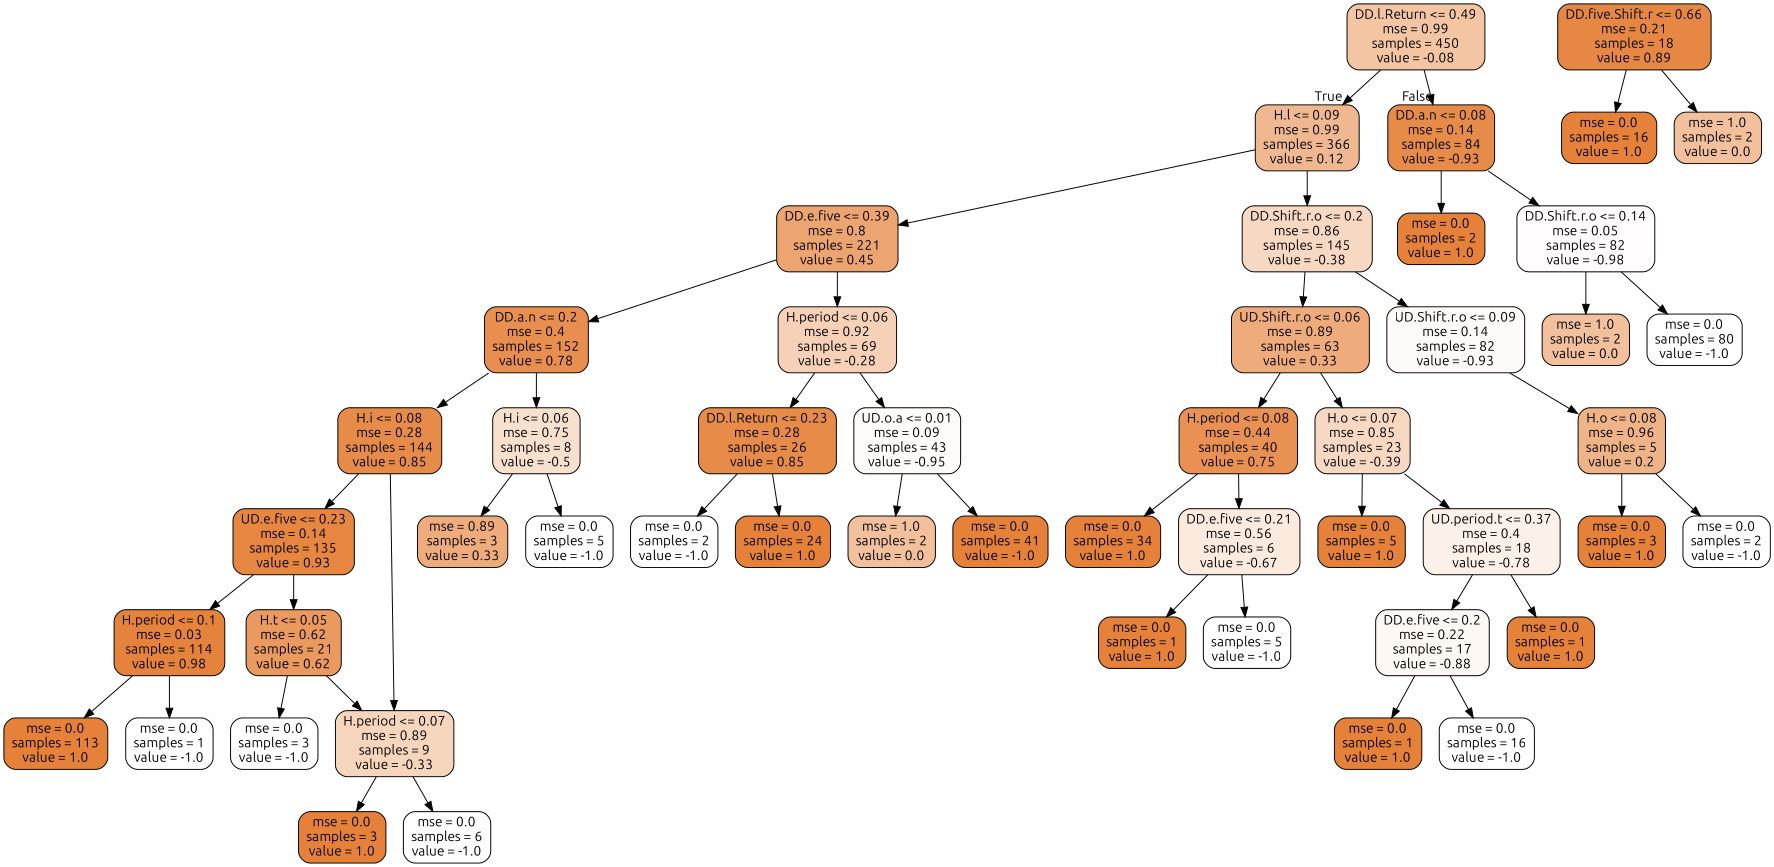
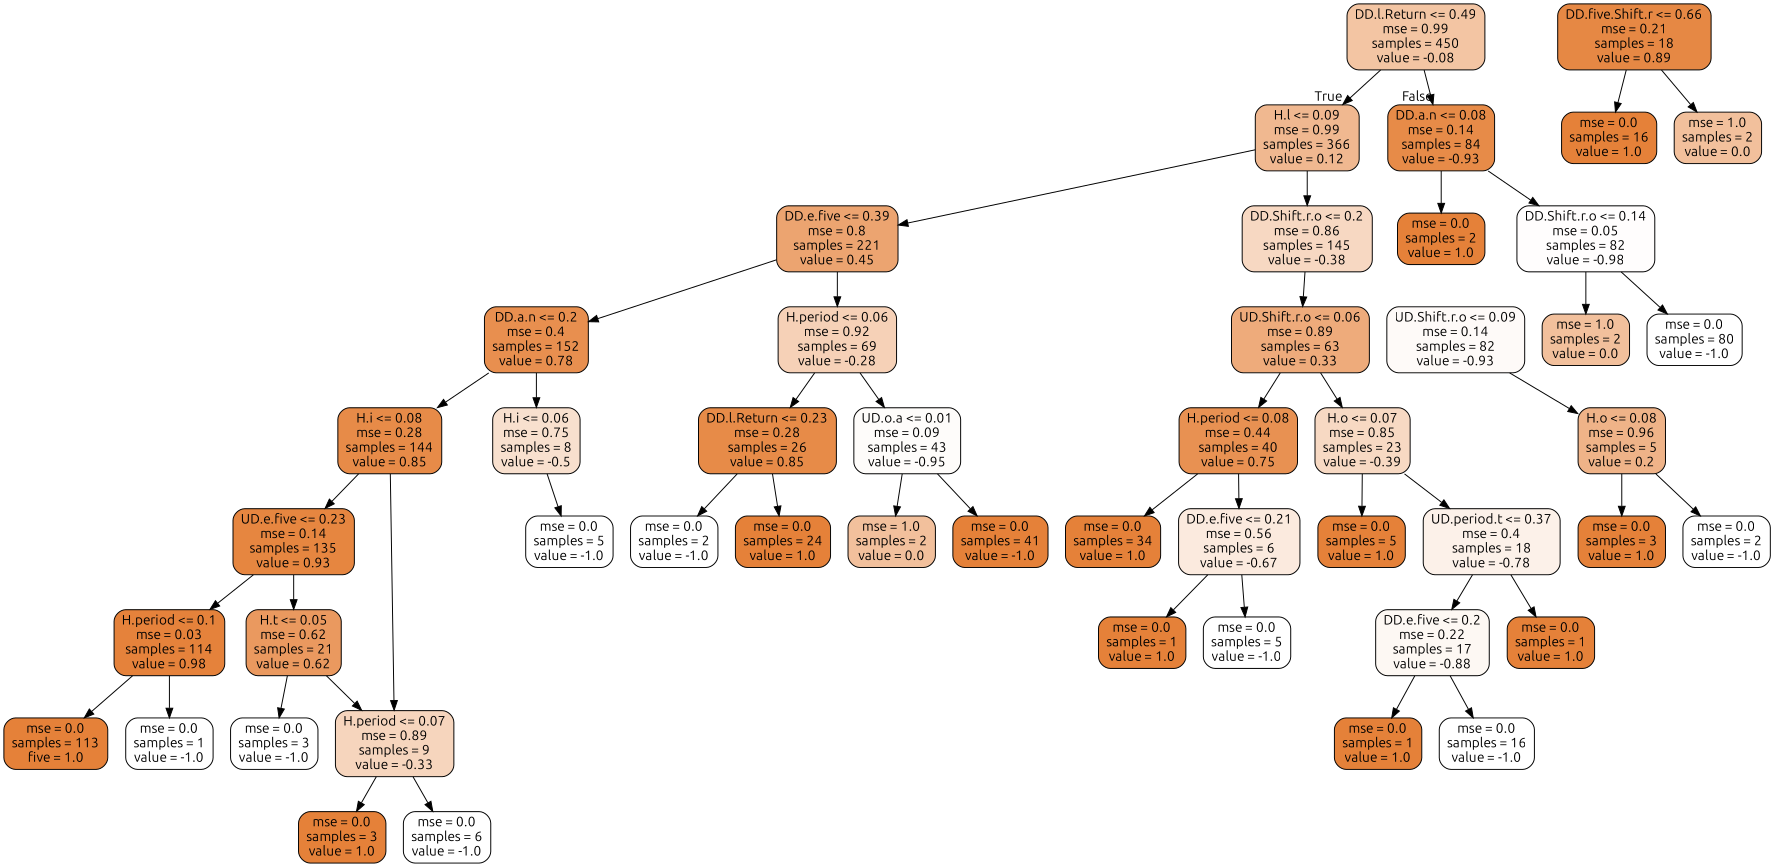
  digraph {
    fontname=Ubuntu
    node [color=black fillcolor="#e58139" fontname=Ubuntu shape=box style="filled, rounded"]
    edge [fontname=Ubuntu]
    n1 [fillcolor="#f3c5a3" label="DD.l.Return <= 0.49\nmse = 0.99\nsamples = 450\nvalue = -0.08"]
    n2 [fillcolor="#f0b890" label="H.l <= 0.09\nmse = 0.99\nsamples = 366\nvalue = 0.12"]
    n3 [fillcolor="#e78b48" label="DD.a.n <= 0.08\nmse = 0.14\nsamples = 84\nvalue = -0.93"]
    n4 [fillcolor="#eca470" label="DD.e.five <= 0.39\nmse = 0.8\nsamples = 221\nvalue = 0.45"]
    n5 [fillcolor="#f7d8c2" label="DD.Shift.r.o <= 0.2\nmse = 0.86\nsamples = 145\nvalue = -0.38"]
    n6 [label="mse = 0.0\nsamples = 2\nvalue = 1.0"]
    n7 [fillcolor="#fffdfd" label="DD.Shift.r.o <= 0.14\nmse = 0.05\nsamples = 82\nvalue = -0.98"]
    n8 [fillcolor="#e88f4f" label="DD.a.n <= 0.2\nmse = 0.4\nsamples = 152\nvalue = 0.78"]
    n9 [fillcolor="#f6d1b7" label="H.period <= 0.06\nmse = 0.92\nsamples = 69\nvalue = -0.28"]
    n10 [fillcolor="#eeab7b" label="UD.Shift.r.o <= 0.06\nmse = 0.89\nsamples = 63\nvalue = 0.33"]
    n11 [fillcolor="#fefaf8" label="UD.Shift.r.o <= 0.09\nmse = 0.14\nsamples = 82\nvalue = -0.93"]
    n12 [fillcolor="#e78b48" label="H.i <= 0.08\nmse = 0.28\nsamples = 144\nvalue = 0.85"]
    n13 [fillcolor="#f8e0ce" label="H.i <= 0.06\nmse = 0.75\nsamples = 8\nvalue = -0.5"]
    n14 [fillcolor="#e78b48" label="DD.l.Return <= 0.23\nmse = 0.28\nsamples = 26\nvalue = 0.85"]
    n15 [fillcolor="#fefcfa" label="UD.o.a <= 0.01\nmse = 0.09\nsamples = 43\nvalue = -0.95"]
    n16 [fillcolor="#e68640" label="UD.e.five <= 0.23\nmse = 0.14\nsamples = 135\nvalue = 0.93"]
    n17 [fillcolor="#f6d5bd" label="H.period <= 0.07\nmse = 0.89\nsamples = 9\nvalue = -0.33"]
-   n18 [fillcolor="#eeab7b" label="mse = 0.89\nsamples = 3\nvalue = 0.33"]
    n19 [fillcolor="#ffffff" label="mse = 0.0\nsamples = 5\nvalue = -1.0"]
    n20 [fillcolor="#e5823b" label="H.period <= 0.1\nmse = 0.03\nsamples = 114\nvalue = 0.98"]
    n21 [fillcolor="#ea995f" label="H.t <= 0.05\nmse = 0.62\nsamples = 21\nvalue = 0.62"]
    n22 [label="mse = 0.0\nsamples = 3\nvalue = 1.0"]
    n23 [fillcolor="#ffffff" label="mse = 0.0\nsamples = 6\nvalue = -1.0"]
-   n24 [label="mse = 0.0\nsamples = 113\nvalue = 1.0"]
+   n24 [label="mse = 0.0\nsamples = 113\nfive = 1.0"]
    n25 [fillcolor="#ffffff" label="mse = 0.0\nsamples = 1\nvalue = -1.0"]
    n26 [fillcolor="#ffffff" label="mse = 0.0\nsamples = 3\nvalue = -1.0"]
    n27 [fillcolor="#e68844" label="DD.five.Shift.r <= 0.66\nmse = 0.21\nsamples = 18\nvalue = 0.89"]
    n28 [label="mse = 0.0\nsamples = 16\nvalue = 1.0"]
    n29 [fillcolor="#f2c09c" label="mse = 1.0\nsamples = 2\nvalue = 0.0"]
    n30 [fillcolor="#ffffff" label="mse = 0.0\nsamples = 2\nvalue = -1.0"]
    n31 [label="mse = 0.0\nsamples = 24\nvalue = 1.0"]
    n32 [fillcolor="#f2c09c" label="mse = 1.0\nsamples = 2\nvalue = 0.0"]
    n33 [label="mse = 0.0\nsamples = 41\nvalue = -1.0"]
    n34 [fillcolor="#e89152" label="H.period <= 0.08\nmse = 0.44\nsamples = 40\nvalue = 0.75"]
    n35 [fillcolor="#f7d9c3" label="H.o <= 0.07\nmse = 0.85\nsamples = 23\nvalue = -0.39"]
    n36 [fillcolor="#efb388" label="H.o <= 0.08\nmse = 0.96\nsamples = 5\nvalue = 0.2"]
    n37 [label="mse = 0.0\nsamples = 34\nvalue = 1.0"]
    n38 [fillcolor="#fbeade" label="DD.e.five <= 0.21\nmse = 0.56\nsamples = 6\nvalue = -0.67"]
    n39 [label="mse = 0.0\nsamples = 5\nvalue = 1.0"]
    n40 [fillcolor="#fcf1e9" label="UD.period.t <= 0.37\nmse = 0.4\nsamples = 18\nvalue = -0.78"]
    n41 [label="mse = 0.0\nsamples = 1\nvalue = 1.0"]
    n42 [fillcolor="#ffffff" label="mse = 0.0\nsamples = 5\nvalue = -1.0"]
    n43 [fillcolor="#fdf8f3" label="DD.e.five <= 0.2\nmse = 0.22\nsamples = 17\nvalue = -0.88"]
    n44 [label="mse = 0.0\nsamples = 1\nvalue = 1.0"]
    n45 [label="mse = 0.0\nsamples = 1\nvalue = 1.0"]
    n46 [fillcolor="#ffffff" label="mse = 0.0\nsamples = 16\nvalue = -1.0"]
    n47 [label="mse = 0.0\nsamples = 3\nvalue = 1.0"]
    n48 [fillcolor="#ffffff" label="mse = 0.0\nsamples = 2\nvalue = -1.0"]
    n49 [fillcolor="#f2c09c" label="mse = 1.0\nsamples = 2\nvalue = 0.0"]
    n50 [fillcolor="#ffffff" label="mse = 0.0\nsamples = 80\nvalue = -1.0"]
    n1 -> n2 [headlabel=True labelangle=45 labeldistance=2.5]
    n1 -> n3 [headlabel=False labelangle=-45 labeldistance=2.5]
    n2 -> n4
    n2 -> n5
    n3 -> n6
    n3 -> n7
    n4 -> n8
    n4 -> n9
    n5 -> n10
-   n5 -> n11
    n7 -> n49
    n7 -> n50
    n8 -> n12
    n8 -> n13
    n9 -> n14
    n9 -> n15
    n10 -> n34
    n10 -> n35
    n11 -> n36
    n12 -> n16
    n12 -> n17
-   n13 -> n18
    n13 -> n19
    n14 -> n30
    n14 -> n31
    n15 -> n32
    n15 -> n33
    n16 -> n20
    n16 -> n21
    n17 -> n22
    n17 -> n23
    n20 -> n24
    n20 -> n25
    n21 -> n17
    n21 -> n26
    n27 -> n28
    n27 -> n29
    n34 -> n37
    n34 -> n38
    n35 -> n39
    n35 -> n40
    n36 -> n47
    n36 -> n48
    n38 -> n41
    n38 -> n42
    n40 -> n43
    n40 -> n44
    n43 -> n45
    n43 -> n46
  }
